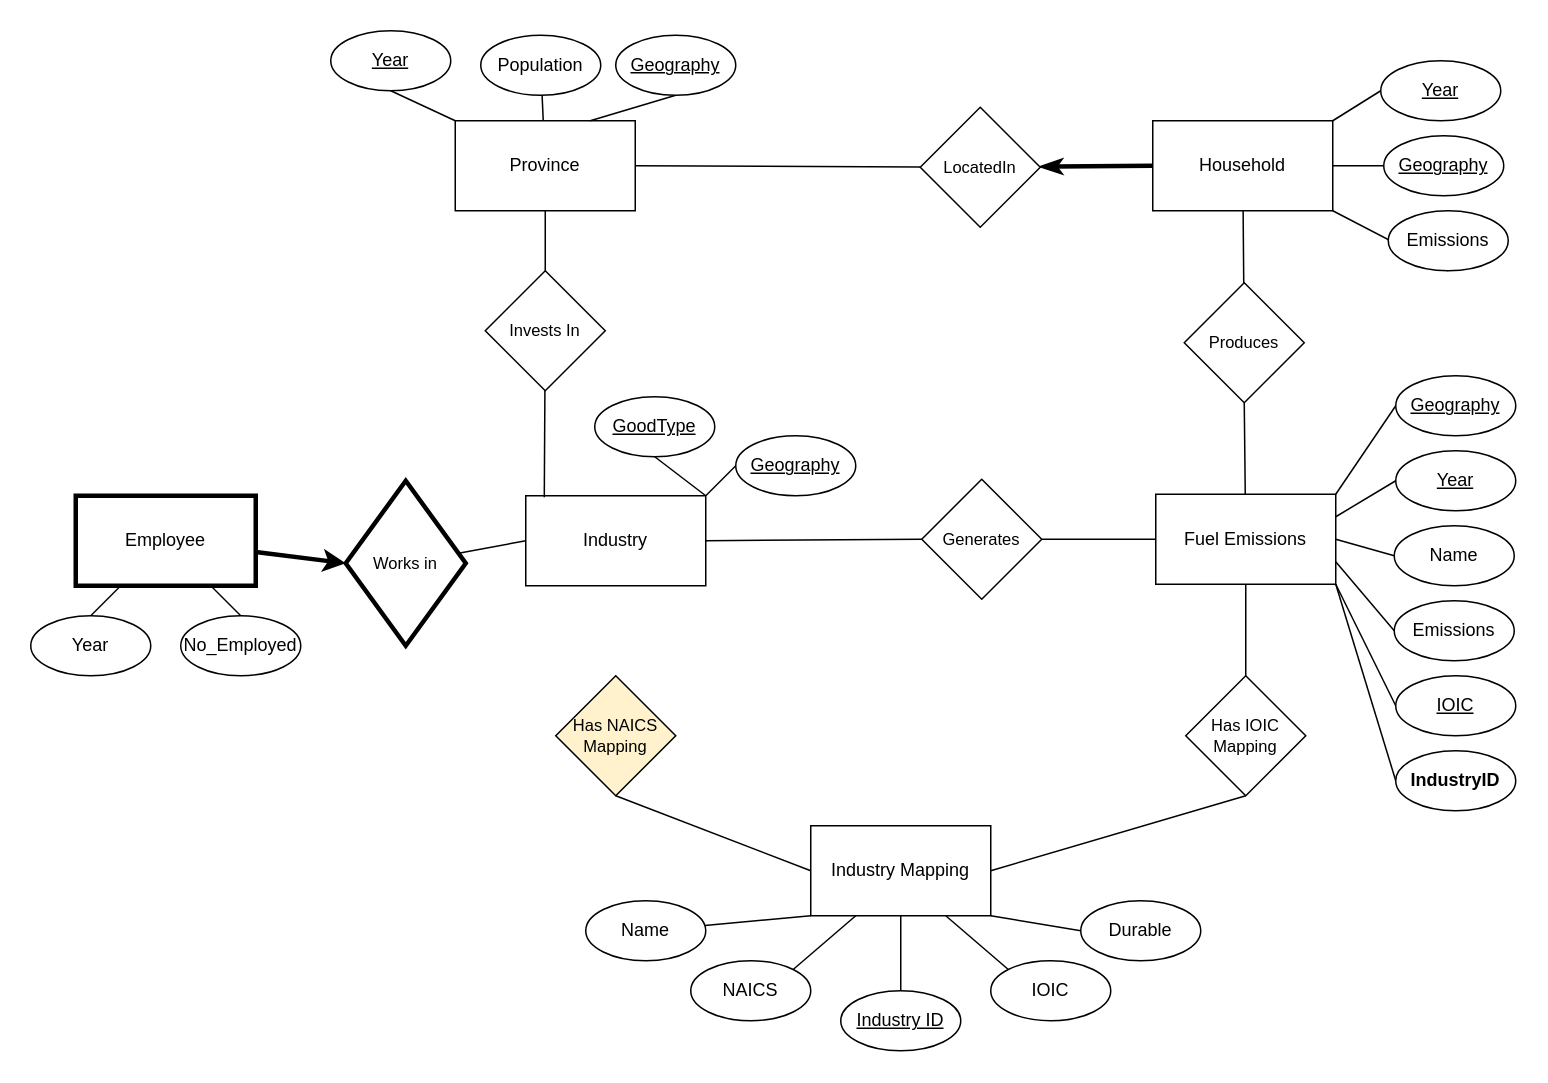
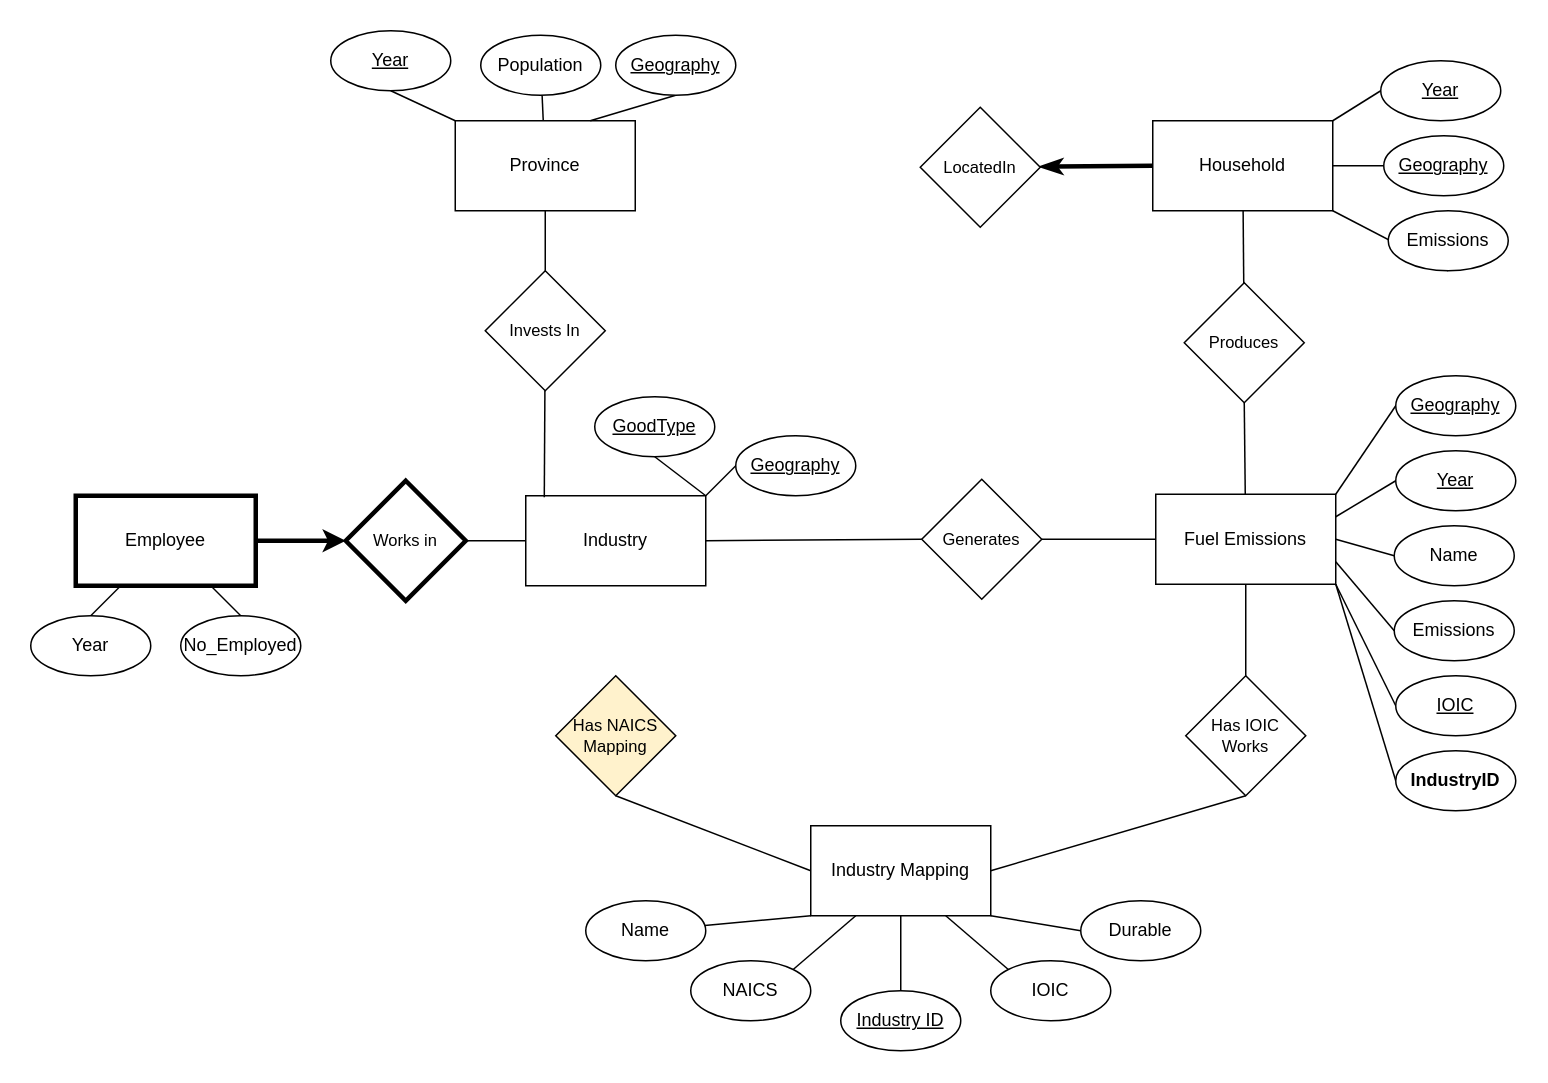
  <mxCell id="0" />
  <mxCell id="1" parent="0" />
  <mxCell id="2" value="Industry" style="whiteSpace=wrap;html=1;" parent="1" vertex="1"><mxGeometry x="350" y="330" width="120" height="60" as="geometry" /></mxCell>
  <mxCell id="3" value="" style="edgeStyle=none;rounded=0;orthogonalLoop=1;jettySize=auto;html=1;strokeColor=default;align=center;verticalAlign=middle;fontFamily=Helvetica;fontSize=11;fontColor=default;labelBackgroundColor=default;endArrow=none;endFill=0;" parent="1" source="4" target="18" edge="1"><mxGeometry relative="1" as="geometry" /></mxCell>
  <mxCell id="4" value="Industry Mapping" style="whiteSpace=wrap;html=1;" parent="1" vertex="1"><mxGeometry x="540" y="550" width="120" height="60" as="geometry" /></mxCell>
  <mxCell id="5" value="" style="edgeStyle=none;shape=connector;rounded=0;orthogonalLoop=1;jettySize=auto;html=1;labelBackgroundColor=default;strokeColor=default;align=center;verticalAlign=middle;fontFamily=Helvetica;fontSize=11;fontColor=default;endArrow=none;endFill=0;entryX=0;entryY=0.5;entryDx=0;entryDy=0;exitX=1;exitY=0.75;exitDx=0;exitDy=0;" parent="1" source="8" target="14" edge="1"><mxGeometry relative="1" as="geometry"><mxPoint x="860" y="575" as="targetPoint" /><Array as="points" /></mxGeometry></mxCell>
  <mxCell id="6" style="edgeStyle=none;shape=connector;rounded=0;orthogonalLoop=1;jettySize=auto;html=1;entryX=0;entryY=0.5;entryDx=0;entryDy=0;labelBackgroundColor=default;strokeColor=default;align=center;verticalAlign=middle;fontFamily=Helvetica;fontSize=11;fontColor=default;endArrow=none;endFill=0;exitX=1;exitY=0.5;exitDx=0;exitDy=0;" parent="1" source="8" target="16" edge="1"><mxGeometry relative="1" as="geometry" /></mxCell>
  <mxCell id="7" style="edgeStyle=none;shape=connector;rounded=0;orthogonalLoop=1;jettySize=auto;html=1;entryX=0.5;entryY=0;entryDx=0;entryDy=0;labelBackgroundColor=default;strokeColor=default;align=center;verticalAlign=middle;fontFamily=Helvetica;fontSize=11;fontColor=default;endArrow=none;endFill=0;" parent="1" target="40" edge="1"><mxGeometry relative="1" as="geometry"><mxPoint x="830" y="389" as="sourcePoint" /></mxGeometry></mxCell>
  <mxCell id="8" value="Fuel Emissions" style="whiteSpace=wrap;html=1;" parent="1" vertex="1"><mxGeometry x="770" y="329" width="120" height="60" as="geometry" /></mxCell>
  <mxCell id="9" value="" style="rounded=0;orthogonalLoop=1;jettySize=auto;html=1;endArrow=none;endFill=0;" parent="1" source="10" target="11" edge="1"><mxGeometry relative="1" as="geometry" /></mxCell>
  <mxCell id="10" value="Province" style="whiteSpace=wrap;html=1;" parent="1" vertex="1"><mxGeometry x="303" y="80" width="120" height="60" as="geometry" /></mxCell>
  <mxCell id="11" value="Population" style="ellipse;whiteSpace=wrap;html=1;" parent="1" vertex="1"><mxGeometry x="320" y="23" width="80" height="40" as="geometry" /></mxCell>
  <mxCell id="12" style="edgeStyle=none;shape=connector;rounded=0;orthogonalLoop=1;jettySize=auto;html=1;exitX=0.5;exitY=1;exitDx=0;exitDy=0;entryX=0.75;entryY=0;entryDx=0;entryDy=0;labelBackgroundColor=default;strokeColor=default;align=center;verticalAlign=middle;fontFamily=Helvetica;fontSize=11;fontColor=default;endArrow=none;endFill=0;" parent="1" source="13" target="10" edge="1"><mxGeometry relative="1" as="geometry" /></mxCell>
  <mxCell id="13" value="&lt;u&gt;Geography&lt;/u&gt;" style="ellipse;whiteSpace=wrap;html=1;" parent="1" vertex="1"><mxGeometry x="410" y="23" width="80" height="40" as="geometry" /></mxCell>
  <mxCell id="14" value="Emissions" style="ellipse;whiteSpace=wrap;html=1;" parent="1" vertex="1"><mxGeometry x="929" y="400" width="80" height="40" as="geometry" /></mxCell>
  <mxCell id="15" value="&lt;u&gt;Year&lt;/u&gt;" style="ellipse;whiteSpace=wrap;html=1;" parent="1" vertex="1"><mxGeometry x="930" y="300" width="80" height="40" as="geometry" /></mxCell>
  <mxCell id="16" value="Name" style="ellipse;whiteSpace=wrap;html=1;" parent="1" vertex="1"><mxGeometry x="929" y="350" width="80" height="40" as="geometry" /></mxCell>
  <mxCell id="17" style="edgeStyle=none;shape=connector;rounded=0;orthogonalLoop=1;jettySize=auto;html=1;entryX=1;entryY=0.25;entryDx=0;entryDy=0;labelBackgroundColor=default;strokeColor=default;align=center;verticalAlign=middle;fontFamily=Helvetica;fontSize=11;fontColor=default;endArrow=none;endFill=0;exitX=0;exitY=0.5;exitDx=0;exitDy=0;" parent="1" source="15" target="8" edge="1"><mxGeometry relative="1" as="geometry" /></mxCell>
  <mxCell id="18" value="&lt;u&gt;Industry ID&lt;/u&gt;" style="ellipse;whiteSpace=wrap;html=1;" parent="1" vertex="1"><mxGeometry x="560" y="660" width="80" height="40" as="geometry" /></mxCell>
  <mxCell id="19" style="edgeStyle=none;rounded=0;orthogonalLoop=1;jettySize=auto;html=1;exitX=0;exitY=0.5;exitDx=0;exitDy=0;entryX=1;entryY=1;entryDx=0;entryDy=0;strokeColor=default;align=center;verticalAlign=middle;fontFamily=Helvetica;fontSize=11;fontColor=default;labelBackgroundColor=default;endArrow=none;endFill=0;" parent="1" source="20" target="4" edge="1"><mxGeometry relative="1" as="geometry" /></mxCell>
  <mxCell id="20" value="Durable" style="ellipse;whiteSpace=wrap;html=1;" parent="1" vertex="1"><mxGeometry x="720" y="600" width="80" height="40" as="geometry" /></mxCell>
  <mxCell id="21" style="edgeStyle=none;rounded=0;orthogonalLoop=1;jettySize=auto;html=1;exitX=1;exitY=0;exitDx=0;exitDy=0;entryX=0.25;entryY=1;entryDx=0;entryDy=0;strokeColor=default;align=center;verticalAlign=middle;fontFamily=Helvetica;fontSize=11;fontColor=default;labelBackgroundColor=default;endArrow=none;endFill=0;" parent="1" source="22" target="4" edge="1"><mxGeometry relative="1" as="geometry" /></mxCell>
  <mxCell id="22" value="NAICS" style="ellipse;whiteSpace=wrap;html=1;" parent="1" vertex="1"><mxGeometry x="460" y="640" width="80" height="40" as="geometry" /></mxCell>
  <mxCell id="23" style="edgeStyle=none;rounded=0;orthogonalLoop=1;jettySize=auto;html=1;exitX=0;exitY=0;exitDx=0;exitDy=0;entryX=0.75;entryY=1;entryDx=0;entryDy=0;strokeColor=default;align=center;verticalAlign=middle;fontFamily=Helvetica;fontSize=11;fontColor=default;labelBackgroundColor=default;endArrow=none;endFill=0;" parent="1" source="24" target="4" edge="1"><mxGeometry relative="1" as="geometry" /></mxCell>
  <mxCell id="24" value="IOIC" style="ellipse;whiteSpace=wrap;html=1;" parent="1" vertex="1"><mxGeometry x="660" y="640" width="80" height="40" as="geometry" /></mxCell>
  <mxCell id="25" style="edgeStyle=none;rounded=0;orthogonalLoop=1;jettySize=auto;html=1;entryX=0;entryY=1;entryDx=0;entryDy=0;strokeColor=default;align=center;verticalAlign=middle;fontFamily=Helvetica;fontSize=11;fontColor=default;labelBackgroundColor=default;endArrow=none;endFill=0;" parent="1" source="26" target="4" edge="1"><mxGeometry relative="1" as="geometry" /></mxCell>
  <mxCell id="26" value="Name" style="ellipse;whiteSpace=wrap;html=1;" parent="1" vertex="1"><mxGeometry x="390" y="600" width="80" height="40" as="geometry" /></mxCell>
  <mxCell id="27" style="edgeStyle=none;shape=connector;rounded=0;orthogonalLoop=1;jettySize=auto;html=1;exitX=0;exitY=0.5;exitDx=0;exitDy=0;entryX=1;entryY=0;entryDx=0;entryDy=0;labelBackgroundColor=default;strokeColor=default;align=center;verticalAlign=middle;fontFamily=Helvetica;fontSize=11;fontColor=default;endArrow=none;endFill=0;" parent="1" source="28" target="2" edge="1"><mxGeometry relative="1" as="geometry" /></mxCell>
  <mxCell id="28" value="&lt;u&gt;Geography&lt;/u&gt;" style="ellipse;whiteSpace=wrap;html=1;" parent="1" vertex="1"><mxGeometry x="490" y="290" width="80" height="40" as="geometry" /></mxCell>
  <mxCell id="29" style="edgeStyle=none;shape=connector;rounded=0;orthogonalLoop=1;jettySize=auto;html=1;exitX=0.5;exitY=1;exitDx=0;exitDy=0;labelBackgroundColor=default;strokeColor=default;align=center;verticalAlign=middle;fontFamily=Helvetica;fontSize=11;fontColor=default;endArrow=none;endFill=0;" parent="1" source="30" edge="1"><mxGeometry relative="1" as="geometry"><mxPoint x="470" y="330" as="targetPoint" /></mxGeometry></mxCell>
  <mxCell id="30" value="&lt;u&gt;GoodType&lt;/u&gt;" style="ellipse;whiteSpace=wrap;html=1;" parent="1" vertex="1"><mxGeometry x="396" y="264" width="80" height="40" as="geometry" /></mxCell>
  <mxCell id="31" style="edgeStyle=none;shape=connector;rounded=0;orthogonalLoop=1;jettySize=auto;html=1;entryX=0.5;entryY=0;entryDx=0;entryDy=0;labelBackgroundColor=default;strokeColor=default;align=center;verticalAlign=middle;fontFamily=Helvetica;fontSize=11;fontColor=default;endArrow=none;endFill=0;" parent="1" source="33" target="35" edge="1"><mxGeometry relative="1" as="geometry" /></mxCell>
  <mxCell id="32" style="edgeStyle=none;shape=connector;rounded=0;orthogonalLoop=1;jettySize=auto;html=1;entryX=0;entryY=0.5;entryDx=0;entryDy=0;labelBackgroundColor=default;strokeColor=default;align=center;verticalAlign=middle;fontFamily=Helvetica;fontSize=11;fontColor=default;endArrow=classic;endFill=1;strokeWidth=3;" parent="1" source="33" target="38" edge="1"><mxGeometry relative="1" as="geometry" /></mxCell>
  <mxCell id="33" value="Employee" style="whiteSpace=wrap;html=1;strokeWidth=3;" parent="1" vertex="1"><mxGeometry x="50" y="330" width="120" height="60" as="geometry" /></mxCell>
  <mxCell id="34" value="No_Employed" style="ellipse;whiteSpace=wrap;html=1;" parent="1" vertex="1"><mxGeometry x="120" y="410" width="80" height="40" as="geometry" /></mxCell>
  <mxCell id="35" value="Year" style="ellipse;whiteSpace=wrap;html=1;" parent="1" vertex="1"><mxGeometry x="20" y="410" width="80" height="40" as="geometry" /></mxCell>
  <mxCell id="36" style="edgeStyle=none;shape=connector;rounded=0;orthogonalLoop=1;jettySize=auto;html=1;entryX=0.75;entryY=1;entryDx=0;entryDy=0;labelBackgroundColor=default;strokeColor=default;align=center;verticalAlign=middle;fontFamily=Helvetica;fontSize=11;fontColor=default;endArrow=none;endFill=0;exitX=0.5;exitY=0;exitDx=0;exitDy=0;" parent="1" source="34" target="33" edge="1"><mxGeometry relative="1" as="geometry" /></mxCell>
  <mxCell id="37" style="edgeStyle=none;shape=connector;rounded=0;orthogonalLoop=1;jettySize=auto;html=1;entryX=0;entryY=0.5;entryDx=0;entryDy=0;labelBackgroundColor=default;strokeColor=default;align=center;verticalAlign=middle;fontFamily=Helvetica;fontSize=11;fontColor=default;endArrow=none;endFill=0;" parent="1" source="38" target="2" edge="1"><mxGeometry relative="1" as="geometry" /></mxCell>
- <mxCell id="38" value="Works in" style="rhombus;whiteSpace=wrap;html=1;fontFamily=Helvetica;fontSize=11;fontColor=default;strokeWidth=3;" parent="1" vertex="1"><mxGeometry x="230" y="320" width="80" height="110" as="geometry" /></mxCell>
+ <mxCell id="38" value="Works in" style="rhombus;whiteSpace=wrap;html=1;fontFamily=Helvetica;fontSize=11;fontColor=default;strokeWidth=3;" parent="1" vertex="1"><mxGeometry x="230" y="320" width="80" height="80" as="geometry" /></mxCell>
  <mxCell id="39" style="edgeStyle=none;shape=connector;rounded=0;orthogonalLoop=1;jettySize=auto;html=1;exitX=0.5;exitY=1;exitDx=0;exitDy=0;entryX=1;entryY=0.5;entryDx=0;entryDy=0;labelBackgroundColor=default;strokeColor=default;align=center;verticalAlign=middle;fontFamily=Helvetica;fontSize=11;fontColor=default;endArrow=none;endFill=0;" parent="1" source="40" target="4" edge="1"><mxGeometry relative="1" as="geometry" /></mxCell>
- <mxCell id="40" value="Has IOIC Mapping" style="rhombus;whiteSpace=wrap;html=1;fontFamily=Helvetica;fontSize=11;fontColor=default;" parent="1" vertex="1"><mxGeometry x="790" y="450" width="80" height="80" as="geometry" /></mxCell>
+ <mxCell id="40" value="Has IOIC Works" style="rhombus;whiteSpace=wrap;html=1;fontFamily=Helvetica;fontSize=11;fontColor=default;" parent="1" vertex="1"><mxGeometry x="790" y="450" width="80" height="80" as="geometry" /></mxCell>
  <mxCell id="41" style="edgeStyle=none;shape=connector;rounded=0;orthogonalLoop=1;jettySize=auto;html=1;exitX=0.5;exitY=1;exitDx=0;exitDy=0;entryX=0;entryY=0.5;entryDx=0;entryDy=0;labelBackgroundColor=default;strokeColor=default;align=center;verticalAlign=middle;fontFamily=Helvetica;fontSize=11;fontColor=default;endArrow=none;endFill=0;" parent="1" source="42" target="4" edge="1"><mxGeometry relative="1" as="geometry" /></mxCell>
  <mxCell id="42" value="Has NAICS Mapping" style="rhombus;whiteSpace=wrap;html=1;fontFamily=Helvetica;fontSize=11;fontColor=default;fillColor=#fff2cc;" parent="1" vertex="1"><mxGeometry x="370" y="450" width="80" height="80" as="geometry" /></mxCell>
  <mxCell id="43" style="edgeStyle=none;shape=connector;rounded=0;orthogonalLoop=1;jettySize=auto;html=1;exitX=1;exitY=0.5;exitDx=0;exitDy=0;entryX=0;entryY=0.5;entryDx=0;entryDy=0;labelBackgroundColor=default;strokeColor=default;align=center;verticalAlign=middle;fontFamily=Helvetica;fontSize=11;fontColor=default;endArrow=none;endFill=0;" parent="1" source="44" target="8" edge="1"><mxGeometry relative="1" as="geometry"><mxPoint x="695" y="366" as="sourcePoint" /></mxGeometry></mxCell>
  <mxCell id="44" value="Generates" style="rhombus;whiteSpace=wrap;html=1;fontFamily=Helvetica;fontSize=11;fontColor=default;" parent="1" vertex="1"><mxGeometry x="614" y="319" width="80" height="80" as="geometry" /></mxCell>
  <mxCell id="45" style="rounded=0;orthogonalLoop=1;jettySize=auto;html=1;entryX=0.5;entryY=1;entryDx=0;entryDy=0;endArrow=none;endFill=0;endSize=1;exitX=0.5;exitY=0;exitDx=0;exitDy=0;" parent="1" source="46" target="10" edge="1"><mxGeometry relative="1" as="geometry"><mxPoint x="363" y="163" as="sourcePoint" /></mxGeometry></mxCell>
  <mxCell id="46" value="Invests In" style="rhombus;whiteSpace=wrap;html=1;fontFamily=Helvetica;fontSize=11;fontColor=default;" parent="1" vertex="1"><mxGeometry x="323" y="180" width="80" height="80" as="geometry" /></mxCell>
  <mxCell id="47" style="edgeStyle=none;rounded=0;orthogonalLoop=1;jettySize=auto;html=1;entryX=0.103;entryY=0.017;entryDx=0;entryDy=0;entryPerimeter=0;strokeColor=default;align=center;verticalAlign=middle;fontFamily=Helvetica;fontSize=11;fontColor=default;labelBackgroundColor=default;endArrow=none;endFill=0;endSize=1;" parent="1" source="46" target="2" edge="1"><mxGeometry relative="1" as="geometry" /></mxCell>
  <mxCell id="48" value="" style="rounded=0;orthogonalLoop=1;jettySize=auto;html=1;endArrow=none;endFill=0;exitX=1;exitY=0.5;exitDx=0;exitDy=0;" parent="1" source="49" target="50" edge="1"><mxGeometry relative="1" as="geometry" /></mxCell>
  <mxCell id="49" value="Household" style="whiteSpace=wrap;html=1;" parent="1" vertex="1"><mxGeometry x="768" y="80" width="120" height="60" as="geometry" /></mxCell>
  <mxCell id="50" value="&lt;u&gt;Geography&lt;/u&gt;" style="ellipse;whiteSpace=wrap;html=1;" parent="1" vertex="1"><mxGeometry x="922" y="90" width="80" height="40" as="geometry" /></mxCell>
  <mxCell id="51" style="edgeStyle=none;shape=connector;rounded=0;orthogonalLoop=1;jettySize=auto;html=1;exitX=0.5;exitY=1;exitDx=0;exitDy=0;entryX=1;entryY=1;entryDx=0;entryDy=0;labelBackgroundColor=default;strokeColor=default;align=center;verticalAlign=middle;fontFamily=Helvetica;fontSize=11;fontColor=default;endArrow=none;endFill=0;" parent="1" source="52" target="49" edge="1"><mxGeometry relative="1" as="geometry" /></mxCell>
  <mxCell id="52" value="Emissions" style="ellipse;whiteSpace=wrap;html=1;" parent="1" vertex="1"><mxGeometry x="925" y="140" width="80" height="40" as="geometry" /></mxCell>
  <mxCell id="53" style="edgeStyle=none;shape=connector;rounded=0;orthogonalLoop=1;jettySize=auto;html=1;entryX=0;entryY=0.5;entryDx=0;entryDy=0;labelBackgroundColor=default;strokeColor=default;align=center;verticalAlign=middle;fontFamily=Helvetica;fontSize=11;fontColor=default;endArrow=none;endFill=0;exitX=1;exitY=0.5;exitDx=0;exitDy=0;" parent="1" source="2" target="44" edge="1"><mxGeometry relative="1" as="geometry"><mxPoint x="514" y="395" as="sourcePoint" /><mxPoint x="601" y="357" as="targetPoint" /></mxGeometry></mxCell>
  <mxCell id="54" style="rounded=0;orthogonalLoop=1;jettySize=auto;html=1;entryX=0;entryY=0.5;entryDx=0;entryDy=0;endArrow=none;endFill=0;startArrow=classicThin;startFill=1;strokeWidth=3;" parent="1" source="56" target="49" edge="1"><mxGeometry relative="1" as="geometry" /></mxCell>
- <mxCell id="55" style="edgeStyle=none;rounded=0;orthogonalLoop=1;jettySize=auto;html=1;entryX=1;entryY=0.5;entryDx=0;entryDy=0;strokeColor=default;align=center;verticalAlign=middle;fontFamily=Helvetica;fontSize=11;fontColor=default;labelBackgroundColor=default;endArrow=none;endFill=0;" parent="1" source="56" target="10" edge="1"><mxGeometry relative="1" as="geometry" /></mxCell>
  <mxCell id="56" value="LocatedIn" style="rhombus;whiteSpace=wrap;html=1;fontFamily=Helvetica;fontSize=11;fontColor=default;" parent="1" vertex="1"><mxGeometry x="613" y="71" width="80" height="80" as="geometry" /></mxCell>
  <mxCell id="57" value="" style="edgeStyle=none;rounded=0;orthogonalLoop=1;jettySize=auto;html=1;strokeColor=default;align=center;verticalAlign=middle;fontFamily=Helvetica;fontSize=11;fontColor=default;labelBackgroundColor=default;endArrow=none;endFill=0;" parent="1" source="59" target="49" edge="1"><mxGeometry relative="1" as="geometry" /></mxCell>
  <mxCell id="58" value="" style="edgeStyle=none;rounded=0;orthogonalLoop=1;jettySize=auto;html=1;strokeColor=default;align=center;verticalAlign=middle;fontFamily=Helvetica;fontSize=11;fontColor=default;labelBackgroundColor=default;endArrow=none;endFill=0;exitX=0.5;exitY=1;exitDx=0;exitDy=0;" parent="1" source="59" target="8" edge="1"><mxGeometry relative="1" as="geometry" /></mxCell>
  <mxCell id="59" value="Produces" style="rhombus;whiteSpace=wrap;html=1;fontFamily=Helvetica;fontSize=11;fontColor=default;" parent="1" vertex="1"><mxGeometry x="789" y="188" width="80" height="80" as="geometry" /></mxCell>
  <mxCell id="60" style="edgeStyle=none;rounded=0;orthogonalLoop=1;jettySize=auto;html=1;exitX=0;exitY=0.5;exitDx=0;exitDy=0;entryX=1;entryY=0;entryDx=0;entryDy=0;strokeColor=default;align=center;verticalAlign=middle;fontFamily=Helvetica;fontSize=11;fontColor=default;labelBackgroundColor=default;endArrow=none;endFill=0;" edge="1" parent="1" source="61" target="8"><mxGeometry relative="1" as="geometry" /></mxCell>
  <mxCell id="61" value="&lt;u&gt;Geography&lt;/u&gt;" style="ellipse;whiteSpace=wrap;html=1;" vertex="1" parent="1"><mxGeometry x="930" y="250" width="80" height="40" as="geometry" /></mxCell>
  <mxCell id="62" style="edgeStyle=none;rounded=0;orthogonalLoop=1;jettySize=auto;html=1;exitX=0.5;exitY=1;exitDx=0;exitDy=0;entryX=0;entryY=0;entryDx=0;entryDy=0;strokeColor=default;align=center;verticalAlign=middle;fontFamily=Helvetica;fontSize=11;fontColor=default;labelBackgroundColor=default;endArrow=none;endFill=0;" edge="1" parent="1" source="63" target="10"><mxGeometry relative="1" as="geometry" /></mxCell>
  <mxCell id="63" value="&lt;u&gt;Year&lt;/u&gt;" style="ellipse;whiteSpace=wrap;html=1;" vertex="1" parent="1"><mxGeometry x="220" y="20" width="80" height="40" as="geometry" /></mxCell>
  <mxCell id="64" style="edgeStyle=none;rounded=0;orthogonalLoop=1;jettySize=auto;html=1;exitX=0;exitY=0.5;exitDx=0;exitDy=0;entryX=1;entryY=0;entryDx=0;entryDy=0;strokeColor=default;align=center;verticalAlign=middle;fontFamily=Helvetica;fontSize=11;fontColor=default;labelBackgroundColor=default;endArrow=none;endFill=0;" edge="1" parent="1" source="65" target="49"><mxGeometry relative="1" as="geometry" /></mxCell>
  <mxCell id="65" value="&lt;u&gt;Year&lt;/u&gt;" style="ellipse;whiteSpace=wrap;html=1;" vertex="1" parent="1"><mxGeometry x="920" width="80" height="40" as="geometry" y="40" /></mxCell>
  <mxCell id="66" style="edgeStyle=none;rounded=0;orthogonalLoop=1;jettySize=auto;html=1;exitX=0;exitY=0.5;exitDx=0;exitDy=0;entryX=1;entryY=1;entryDx=0;entryDy=0;strokeColor=default;align=center;verticalAlign=middle;fontFamily=Helvetica;fontSize=11;fontColor=default;labelBackgroundColor=default;endArrow=none;endFill=0;" edge="1" parent="1" source="67" target="8"><mxGeometry relative="1" as="geometry" /></mxCell>
  <mxCell id="67" value="&lt;u&gt;IOIC&lt;/u&gt;" style="ellipse;whiteSpace=wrap;html=1;" vertex="1" parent="1"><mxGeometry x="930" y="450" width="80" height="40" as="geometry" /></mxCell>
  <mxCell id="68" style="edgeStyle=none;rounded=0;orthogonalLoop=1;jettySize=auto;html=1;exitX=0;exitY=0.5;exitDx=0;exitDy=0;entryX=1;entryY=1;entryDx=0;entryDy=0;strokeColor=default;align=center;verticalAlign=middle;fontFamily=Helvetica;fontSize=11;fontColor=default;labelBackgroundColor=default;endArrow=none;endFill=0;" edge="1" parent="1" source="69" target="8"><mxGeometry relative="1" as="geometry" /></mxCell>
  <mxCell id="69" value="&lt;b&gt;IndustryID&lt;/b&gt;" style="ellipse;whiteSpace=wrap;html=1;" vertex="1" parent="1"><mxGeometry x="930" y="500" width="80" height="40" as="geometry" /></mxCell>
